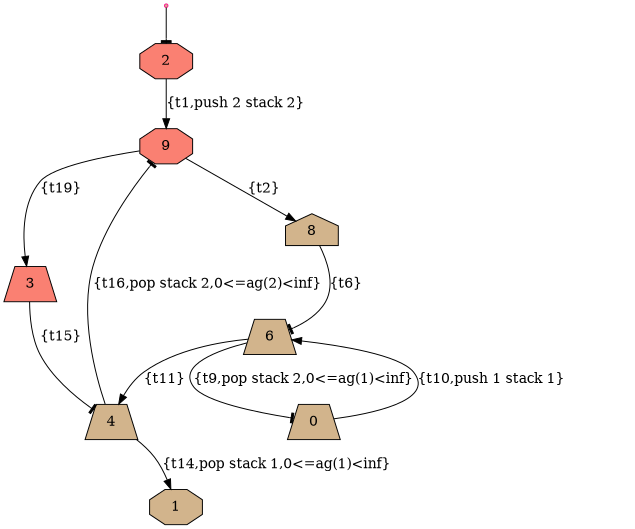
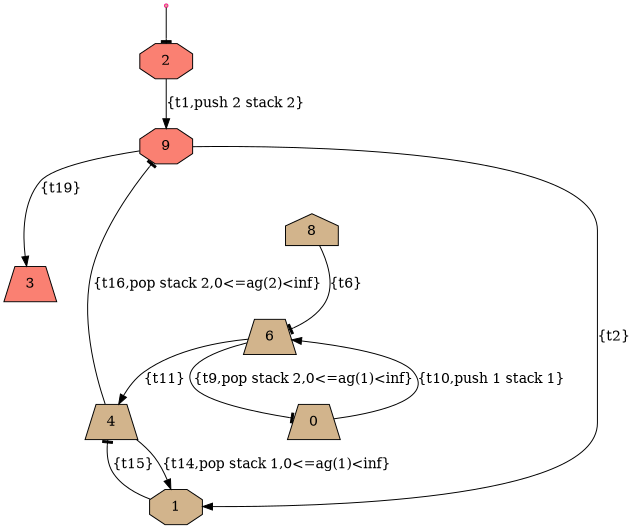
  digraph {
    node [color=black fillcolor=tan shape=trapezium style=filled]
    edge [arrowhead=normal]
    qi0 [color=deeppink shape=point]
    2 [fillcolor=salmon shape=octagon]
    9 [fillcolor=salmon shape=octagon]
    3 [fillcolor=salmon]
    8 [shape=house]
    1 [shape=octagon]
    4
    6
    n9 [label=0]
    qi0 -> 2 [arrowhead=tee]
    2 -> 9 [label="{t1,push 2 stack 2}"]
    9 -> 3 [label="{t19}"]
-   9 -> 8 [label="{t2}"]
+   9 -> 1 [label="{t2}"]
    8 -> 6 [arrowhead=tee label="{t6}"]
-   3 -> 4 [arrowhead=tee label="{t15}"]
+   1 -> 4 [arrowhead=tee label="{t15}"]
    4 -> 9 [arrowhead=tee label="{t16,pop stack 2,0<=ag(2)<inf}"]
    4 -> 1 [label="{t14,pop stack 1,0<=ag(1)<inf}"]
    6 -> 4 [label="{t11}"]
    6 -> n9 [arrowhead=tee label="{t9,pop stack 2,0<=ag(1)<inf}"]
    n9 -> 6 [label="{t10,push 1 stack 1}"]
  }
